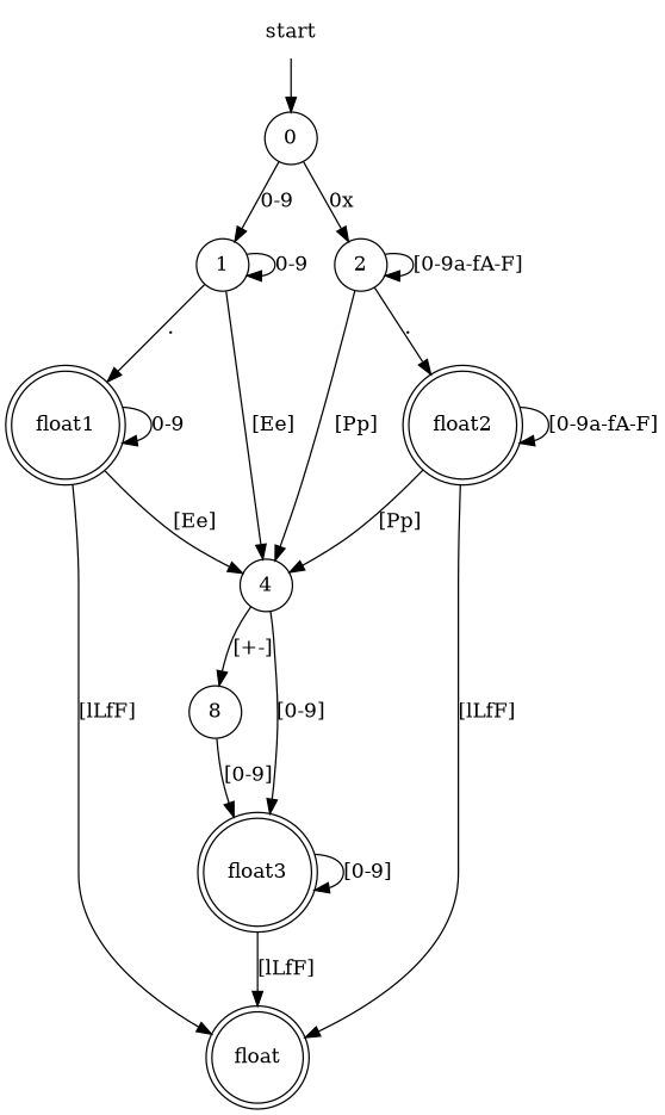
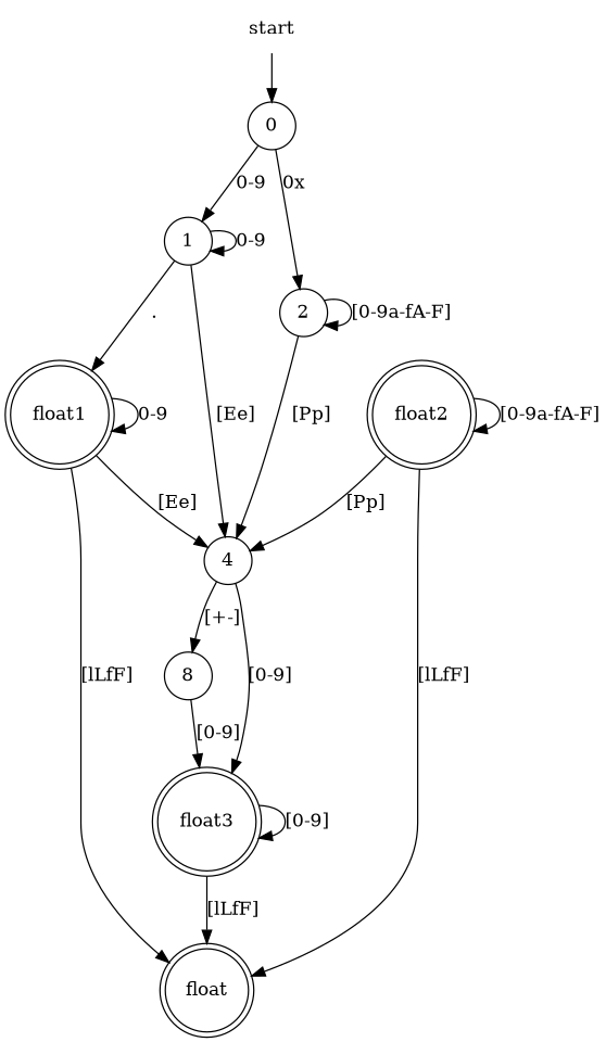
  digraph {
    node [shape=circle]
    start [shape=plaintext]
    0
    1
    2
    4
    float1 [shape=doublecircle]
    float2 [shape=doublecircle]
    n8 [label=8]
    float3 [shape=doublecircle]
    float [shape=doublecircle]
    start -> 0
    0 -> 1 [label="0-9"]
    0 -> 2 [label="0x"]
    1 -> 1 [label="0-9"]
    1 -> 4 [label="[Ee]"]
    1 -> float1 [label="."]
    2 -> 2 [label="[0-9a-fA-F]"]
    2 -> 4 [label="[Pp]"]
-   2 -> float2 [label="."]
    4 -> n8 [label="[+-]"]
    4 -> float3 [label="[0-9]"]
    float1 -> 4 [label="[Ee]"]
    float1 -> float1 [label="0-9"]
    float1 -> float [label="[lLfF]"]
    float2 -> 4 [label="[Pp]"]
    float2 -> float2 [label="[0-9a-fA-F]"]
    float2 -> float [label="[lLfF]"]
    n8 -> float3 [label="[0-9]"]
    float3 -> float3 [label="[0-9]"]
    float3 -> float [label="[lLfF]"]
  }
